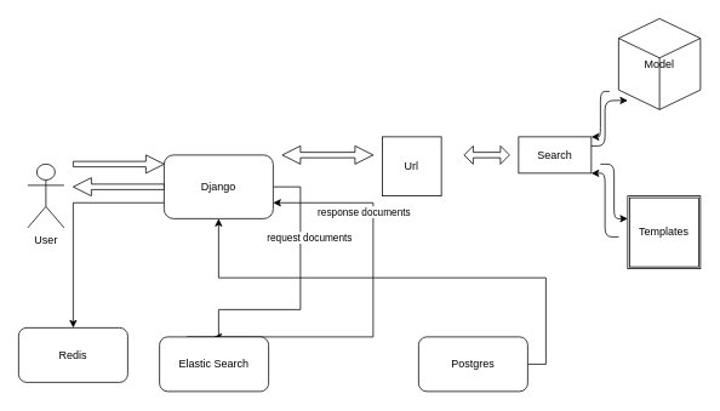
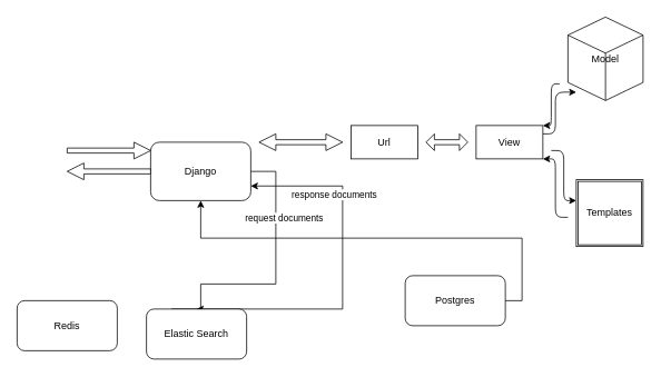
  <mxCell id="0" />
  <mxCell id="1" parent="0" />
  <mxCell id="2" value="request documents" style="edgeStyle=orthogonalEdgeStyle;rounded=0;orthogonalLoop=1;jettySize=auto;html=1;entryX=0.5;entryY=0;entryDx=0;entryDy=0;" edge="1" parent="1" source="4" target="9"><mxGeometry x="-0.407" y="10" relative="1" as="geometry"><Array as="points"><mxPoint x="330" y="205" /><mxPoint x="330" y="340" /><mxPoint x="240" y="340" /></Array><mxPoint as="offset" /></mxGeometry></mxCell>
- <mxCell id="3" style="edgeStyle=orthogonalEdgeStyle;rounded=0;orthogonalLoop=1;jettySize=auto;html=1;exitX=1;exitY=0.25;exitDx=0;exitDy=0;entryX=0.5;entryY=0;entryDx=0;entryDy=0;" edge="1" parent="1" source="4" target="5"><mxGeometry relative="1" as="geometry" /></mxCell>
  <mxCell id="4" value="Django" style="rounded=1;whiteSpace=wrap;html=1;fontSize=12;glass=0;strokeWidth=1;shadow=0;direction=west;" parent="1" vertex="1"><mxGeometry x="180" y="170" width="120" height="70" as="geometry" /></mxCell>
  <mxCell id="5" value="Redis" style="rounded=1;whiteSpace=wrap;html=1;" vertex="1" parent="1"><mxGeometry x="20" y="360" width="120" height="60" as="geometry" /></mxCell>
  <mxCell id="6" style="edgeStyle=orthogonalEdgeStyle;rounded=0;orthogonalLoop=1;jettySize=auto;html=1;exitX=1;exitY=0.5;exitDx=0;exitDy=0;" edge="1" parent="1" source="7" target="4"><mxGeometry relative="1" as="geometry" /></mxCell>
- <mxCell id="7" value="Postgres" style="rounded=1;whiteSpace=wrap;html=1;" vertex="1" parent="1"><mxGeometry x="460" y="370" width="120" height="60" as="geometry" /></mxCell>
+ <mxCell id="7" value="Postgres" style="rounded=1;whiteSpace=wrap;html=1;" vertex="1" parent="1"><mxGeometry x="485" y="330" width="120" height="60" as="geometry" /></mxCell>
  <mxCell id="8" value="response documents" style="edgeStyle=orthogonalEdgeStyle;rounded=0;orthogonalLoop=1;jettySize=auto;html=1;exitX=0.25;exitY=0;exitDx=0;exitDy=0;entryX=0;entryY=0.25;entryDx=0;entryDy=0;" edge="1" parent="1" source="9" target="4"><mxGeometry x="0.478" y="10" relative="1" as="geometry"><Array as="points"><mxPoint x="410" y="370" /><mxPoint x="410" y="223" /></Array><mxPoint as="offset" /></mxGeometry></mxCell>
  <mxCell id="9" value="Elastic Search" style="rounded=1;whiteSpace=wrap;html=1;" vertex="1" parent="1"><mxGeometry x="175" y="370" width="120" height="60" as="geometry" /></mxCell>
- <mxCell id="10" value="User" style="shape=umlActor;verticalLabelPosition=bottom;verticalAlign=top;html=1;outlineConnect=0;" vertex="1" parent="1"><mxGeometry x="30" y="180" width="40" height="70" as="geometry" /></mxCell>
- <mxCell id="11" value="Url" style="rounded=0;whiteSpace=wrap;html=1;" vertex="1" parent="1"><mxGeometry x="420" y="150" width="65" height="65" as="geometry" /></mxCell>
- <mxCell id="12" value="Search" style="rounded=0;whiteSpace=wrap;html=1;" vertex="1" parent="1"><mxGeometry x="570" y="150" width="80" height="40" as="geometry" /></mxCell>
+ <mxCell id="11" value="Url" style="rounded=0;whiteSpace=wrap;html=1;" vertex="1" parent="1"><mxGeometry x="420" y="150" width="80" height="40" as="geometry" /></mxCell>
+ <mxCell id="12" value="View" style="rounded=0;whiteSpace=wrap;html=1;" vertex="1" parent="1"><mxGeometry x="570" y="150" width="80" height="40" as="geometry" /></mxCell>
  <mxCell id="13" value="" style="shape=singleArrow;whiteSpace=wrap;html=1;" vertex="1" parent="1"><mxGeometry x="80" y="170" width="100" height="20" as="geometry" /></mxCell>
  <mxCell id="14" value="" style="shape=singleArrow;direction=west;whiteSpace=wrap;html=1;" vertex="1" parent="1"><mxGeometry x="80" y="195" width="100" height="20" as="geometry" /></mxCell>
  <mxCell id="15" value="" style="shape=doubleArrow;whiteSpace=wrap;html=1;" vertex="1" parent="1"><mxGeometry x="510" y="160" width="50" height="20" as="geometry" /></mxCell>
  <mxCell id="16" value="" style="shape=doubleArrow;whiteSpace=wrap;html=1;" vertex="1" parent="1"><mxGeometry x="310" y="160" width="100" height="20" as="geometry" /></mxCell>
  <mxCell id="17" value="Model" style="html=1;whiteSpace=wrap;shape=isoCube2;backgroundOutline=1;isoAngle=15;" vertex="1" parent="1"><mxGeometry x="680" y="20" width="90" height="100" as="geometry" /></mxCell>
  <mxCell id="18" value="" style="edgeStyle=elbowEdgeStyle;elbow=horizontal;endArrow=classic;html=1;" edge="1" parent="1"><mxGeometry width="50" height="50" relative="1" as="geometry"><mxPoint x="650" y="160" as="sourcePoint" /><mxPoint x="690" y="110" as="targetPoint" /><Array as="points"><mxPoint x="665" y="150" /></Array></mxGeometry></mxCell>
  <mxCell id="19" value="Templates" style="shape=ext;double=1;whiteSpace=wrap;html=1;aspect=fixed;" vertex="1" parent="1"><mxGeometry x="690" y="215" width="80" height="80" as="geometry" /></mxCell>
  <mxCell id="20" value="" style="edgeStyle=elbowEdgeStyle;elbow=horizontal;endArrow=classic;html=1;" edge="1" parent="1"><mxGeometry width="50" height="50" relative="1" as="geometry"><mxPoint x="660" y="180" as="sourcePoint" /><mxPoint x="690" y="240" as="targetPoint" /></mxGeometry></mxCell>
  <mxCell id="21" value="" style="edgeStyle=elbowEdgeStyle;elbow=horizontal;endArrow=classic;html=1;entryX=1;entryY=1;entryDx=0;entryDy=0;" edge="1" parent="1" target="12"><mxGeometry width="50" height="50" relative="1" as="geometry"><mxPoint x="680" y="260" as="sourcePoint" /><mxPoint x="660" y="210" as="targetPoint" /></mxGeometry></mxCell>
  <mxCell id="22" value="" style="edgeStyle=elbowEdgeStyle;elbow=horizontal;endArrow=classic;html=1;entryX=1;entryY=0;entryDx=0;entryDy=0;" edge="1" parent="1" target="12"><mxGeometry width="50" height="50" relative="1" as="geometry"><mxPoint x="670" y="100" as="sourcePoint" /><mxPoint x="610" y="280" as="targetPoint" /></mxGeometry></mxCell>
